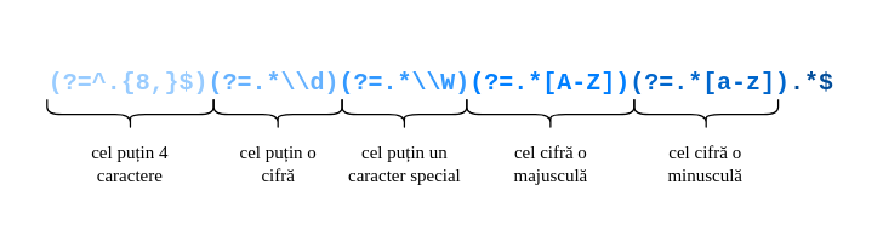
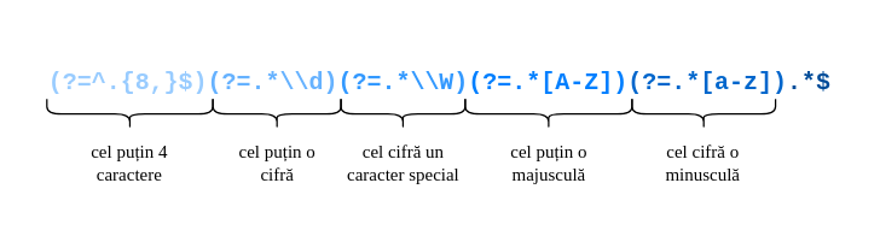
  <mxCell id="0" />
  <mxCell id="1" parent="0" />
  <mxCell id="2" value="&lt;font face=&quot;Courier New&quot; style=&quot;font-size: 16px;&quot;&gt;&lt;b&gt;&lt;font color=&quot;#99ccff&quot;&gt;(?=^.{8,}$)&lt;/font&gt;&lt;font color=&quot;#66b2ff&quot;&gt;(?=.*\\d)&lt;/font&gt;&lt;font color=&quot;#3399ff&quot;&gt;(?=.*\\W)&lt;/font&gt;&lt;font color=&quot;#007fff&quot;&gt;(?=.*[A-Z])&lt;/font&gt;&lt;font color=&quot;#0066cc&quot;&gt;(?=.*[a-z])&lt;/font&gt;&lt;font color=&quot;#004c99&quot;&gt;.*$&lt;/font&gt;&lt;/b&gt;&lt;/font&gt;" style="text;html=1;align=center;verticalAlign=middle;resizable=0;points=[];autosize=1;strokeColor=none;fillColor=none;" vertex="1" parent="1"><mxGeometry x="20" y="40" width="540" height="30" as="geometry" /></mxCell>
  <mxCell id="3" value="" style="shape=curlyBracket;whiteSpace=wrap;html=1;rounded=1;labelPosition=left;verticalLabelPosition=middle;align=right;verticalAlign=middle;rotation=-90;fontStyle=1;strokeWidth=1;strokeColor=#000000;" vertex="1" parent="1"><mxGeometry x="75" y="20.34" width="20" height="110" as="geometry" /></mxCell>
  <mxCell id="4" value="" style="shape=curlyBracket;whiteSpace=wrap;html=1;rounded=1;labelPosition=left;verticalLabelPosition=middle;align=right;verticalAlign=middle;rotation=-90;fontStyle=1;strokeWidth=1;strokeColor=#000000;" vertex="1" parent="1"><mxGeometry x="172.5" y="32.84" width="20" height="85" as="geometry" /></mxCell>
  <mxCell id="5" value="" style="shape=curlyBracket;whiteSpace=wrap;html=1;rounded=1;labelPosition=left;verticalLabelPosition=middle;align=right;verticalAlign=middle;rotation=-90;fontStyle=1;strokeWidth=1;strokeColor=#000000;" vertex="1" parent="1"><mxGeometry x="256" y="34.09" width="20" height="82.5" as="geometry" /></mxCell>
  <mxCell id="6" value="" style="shape=curlyBracket;whiteSpace=wrap;html=1;rounded=1;labelPosition=left;verticalLabelPosition=middle;align=right;verticalAlign=middle;rotation=-90;fontStyle=1;strokeWidth=1;strokeColor=#000000;" vertex="1" parent="1"><mxGeometry x="352.5" y="20" width="20" height="110.66" as="geometry" /></mxCell>
  <mxCell id="7" value="" style="shape=curlyBracket;whiteSpace=wrap;html=1;rounded=1;labelPosition=left;verticalLabelPosition=middle;align=right;verticalAlign=middle;rotation=-90;fontStyle=1;strokeWidth=1;strokeColor=#000000;" vertex="1" parent="1"><mxGeometry x="455.28" y="27.76" width="20" height="95.16" as="geometry" /></mxCell>
  <mxCell id="8" value="&lt;font face=&quot;Times New Roman&quot;&gt;cel puțin 4 caractere&lt;/font&gt;" style="text;html=1;strokeColor=none;fillColor=none;align=center;verticalAlign=middle;whiteSpace=wrap;rounded=0;" vertex="1" parent="1"><mxGeometry x="55" y="92.92" width="60" height="30" as="geometry" /></mxCell>
  <mxCell id="9" value="&lt;font face=&quot;Times New Roman&quot;&gt;cel puțin o cifră&lt;/font&gt;" style="text;html=1;strokeColor=none;fillColor=none;align=center;verticalAlign=middle;whiteSpace=wrap;rounded=0;" vertex="1" parent="1"><mxGeometry x="152.5" y="92.92" width="60" height="30" as="geometry" /></mxCell>
- <mxCell id="10" value="&lt;font face=&quot;Times New Roman&quot;&gt;cel puțin un caracter special&lt;/font&gt;" style="text;html=1;strokeColor=none;fillColor=none;align=center;verticalAlign=middle;whiteSpace=wrap;rounded=0;" vertex="1" parent="1"><mxGeometry x="226.5" y="92.92" width="79" height="30" as="geometry" /></mxCell>
- <mxCell id="11" value="&lt;font face=&quot;Times New Roman&quot;&gt;cel cifră o majusculă&lt;/font&gt;" style="text;html=1;strokeColor=none;fillColor=none;align=center;verticalAlign=middle;whiteSpace=wrap;rounded=0;" vertex="1" parent="1"><mxGeometry x="332.5" y="92.92" width="60" height="30" as="geometry" /></mxCell>
+ <mxCell id="10" value="&lt;font face=&quot;Times New Roman&quot;&gt;cel cifră un caracter special&lt;/font&gt;" style="text;html=1;strokeColor=none;fillColor=none;align=center;verticalAlign=middle;whiteSpace=wrap;rounded=0;" vertex="1" parent="1"><mxGeometry x="226.5" y="92.92" width="79" height="30" as="geometry" /></mxCell>
+ <mxCell id="11" value="&lt;font face=&quot;Times New Roman&quot;&gt;cel puțin o majusculă&lt;/font&gt;" style="text;html=1;strokeColor=none;fillColor=none;align=center;verticalAlign=middle;whiteSpace=wrap;rounded=0;" vertex="1" parent="1"><mxGeometry x="332.5" y="92.92" width="60" height="30" as="geometry" /></mxCell>
  <mxCell id="12" value="&lt;font face=&quot;Times New Roman&quot;&gt;cel cifră o minusculă&lt;/font&gt;" style="text;html=1;strokeColor=none;fillColor=none;align=center;verticalAlign=middle;whiteSpace=wrap;rounded=0;" vertex="1" parent="1"><mxGeometry x="435.28" y="92.92" width="60" height="30" as="geometry" /></mxCell>
